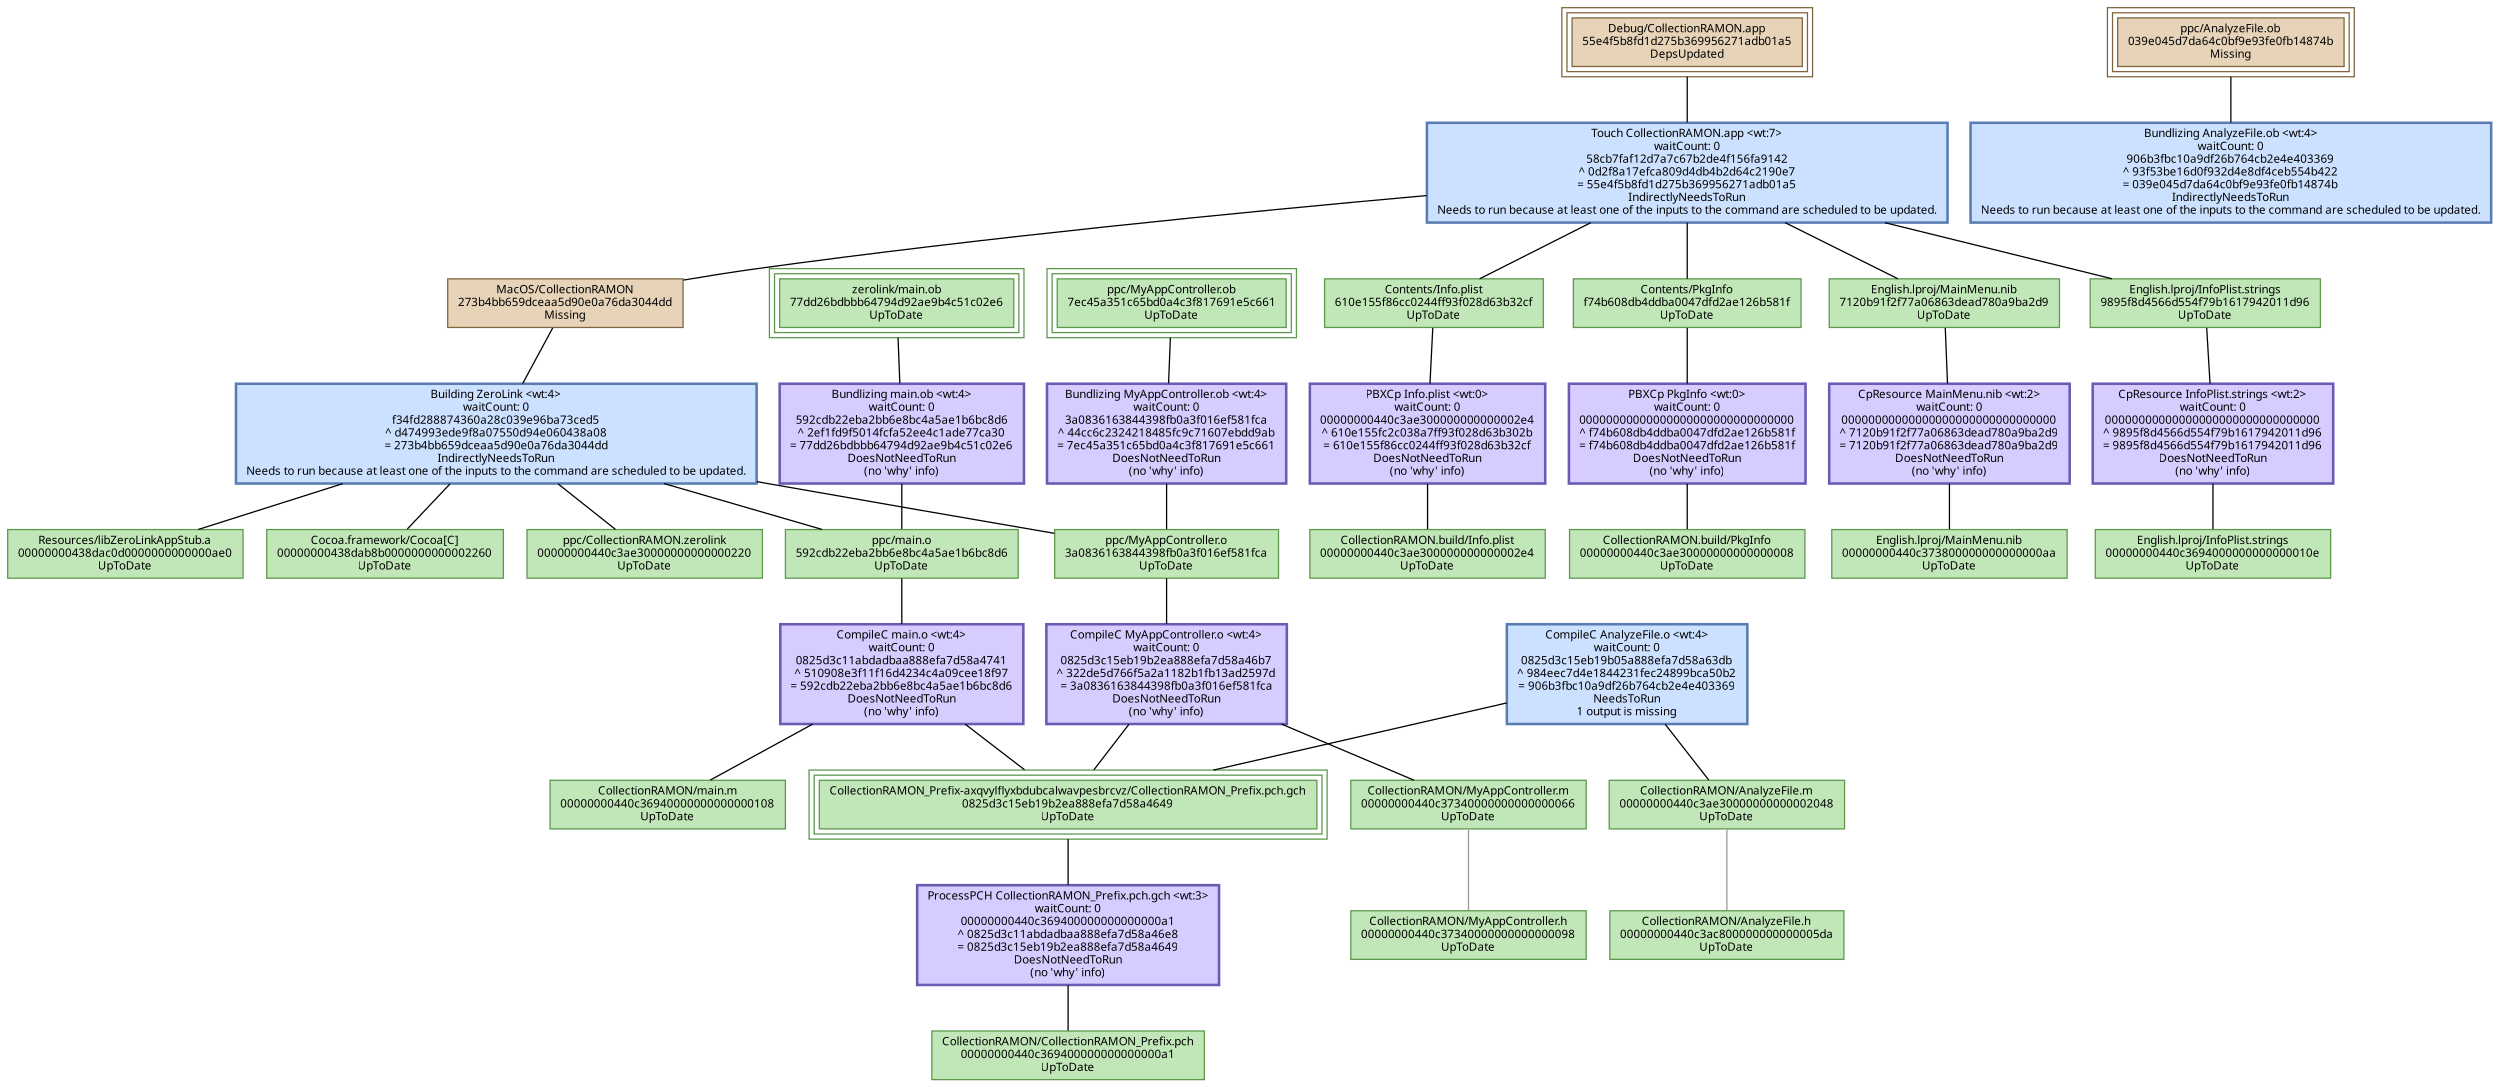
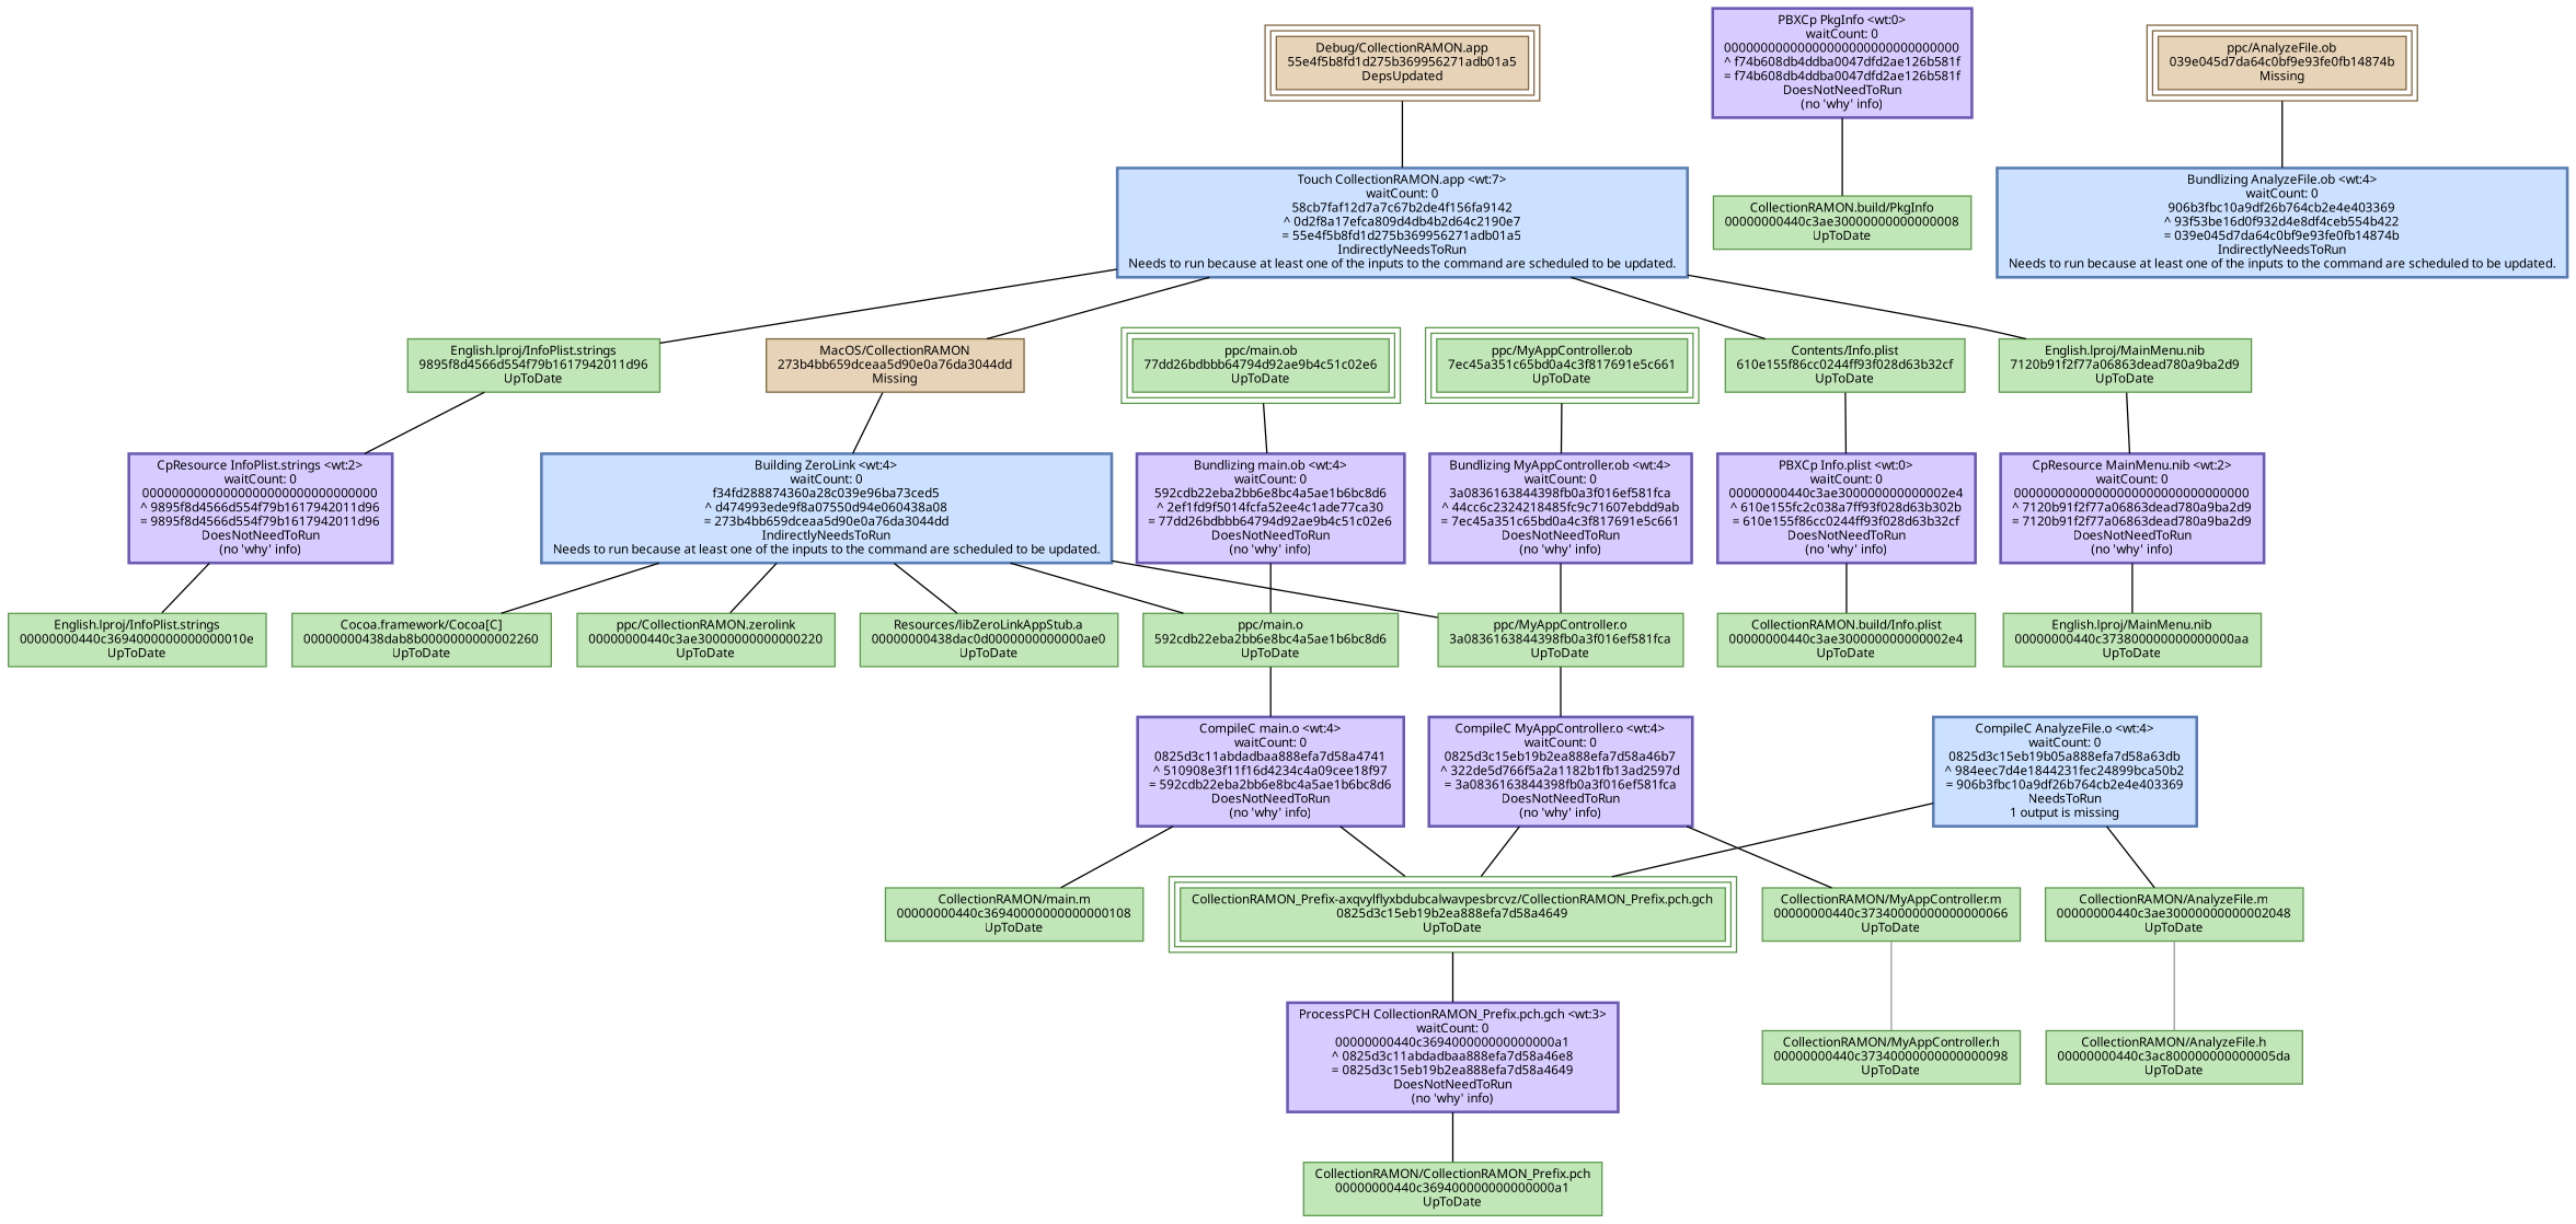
  digraph {
    concentrate=false
    node [color="0.3 0.5 0.6" fillcolor="0.3 0.2 0.9" fontname=Monaco fontsize=9 shape=box style=filled]
    edge [arrowhead=none arrowtail=normal color=black style=solid]
    n1 [color="0.1 0.5 0.5" fillcolor="0.1 0.2 0.9" label="Debug/CollectionRAMON.app\n55e4f5b8fd1d275b369956271adb01a5\nDepsUpdated" peripheries=3]
    n2 [color="0.6 0.5 0.7" fillcolor="0.6 0.2 1.0" label="Touch CollectionRAMON.app <wt:7>\nwaitCount: 0\n58cb7faf12d7a7c67b2de4f156fa9142\n^ 0d2f8a17efca809d4db4b2d64c2190e7\n= 55e4f5b8fd1d275b369956271adb01a5\nIndirectlyNeedsToRun\nNeeds to run because at least one of the inputs to the command are scheduled to be updated." style="filled,bold"]
    n3 [label="Contents/Info.plist\n610e155f86cc0244ff93f028d63b32cf\nUpToDate"]
-   n4 [label="Contents/PkgInfo\nf74b608db4ddba0047dfd2ae126b581f\nUpToDate"]
    n5 [label="English.lproj/MainMenu.nib\n7120b91f2f77a06863dead780a9ba2d9\nUpToDate"]
    n6 [label="English.lproj/InfoPlist.strings\n9895f8d4566d554f79b1617942011d96\nUpToDate"]
    n7 [color="0.1 0.5 0.5" fillcolor="0.1 0.2 0.9" label="MacOS/CollectionRAMON\n273b4bb659dceaa5d90e0a76da3044dd\nMissing"]
    n8 [color="0.7 0.5 0.7" fillcolor="0.7 0.2 1.0" label="PBXCp Info.plist <wt:0>\nwaitCount: 0\n00000000440c3ae300000000000002e4\n^ 610e155fc2c038a7ff93f028d63b302b\n= 610e155f86cc0244ff93f028d63b32cf\nDoesNotNeedToRun\n(no 'why' info)" style="filled,bold"]
    n9 [label="CollectionRAMON.build/Info.plist\n00000000440c3ae300000000000002e4\nUpToDate"]
    n10 [color="0.7 0.5 0.7" fillcolor="0.7 0.2 1.0" label="PBXCp PkgInfo <wt:0>\nwaitCount: 0\n00000000000000000000000000000000\n^ f74b608db4ddba0047dfd2ae126b581f\n= f74b608db4ddba0047dfd2ae126b581f\nDoesNotNeedToRun\n(no 'why' info)" style="filled,bold"]
    n11 [label="CollectionRAMON.build/PkgInfo\n00000000440c3ae30000000000000008\nUpToDate"]
    n12 [color="0.7 0.5 0.7" fillcolor="0.7 0.2 1.0" label="CpResource MainMenu.nib <wt:2>\nwaitCount: 0\n00000000000000000000000000000000\n^ 7120b91f2f77a06863dead780a9ba2d9\n= 7120b91f2f77a06863dead780a9ba2d9\nDoesNotNeedToRun\n(no 'why' info)" style="filled,bold"]
    n13 [label="English.lproj/MainMenu.nib\n00000000440c373800000000000000aa\nUpToDate"]
    n14 [color="0.7 0.5 0.7" fillcolor="0.7 0.2 1.0" label="CpResource InfoPlist.strings <wt:2>\nwaitCount: 0\n00000000000000000000000000000000\n^ 9895f8d4566d554f79b1617942011d96\n= 9895f8d4566d554f79b1617942011d96\nDoesNotNeedToRun\n(no 'why' info)" style="filled,bold"]
    n15 [label="English.lproj/InfoPlist.strings\n00000000440c3694000000000000010e\nUpToDate"]
    n16 [label="ppc/main.o\n592cdb22eba2bb6e8bc4a5ae1b6bc8d6\nUpToDate"]
    n17 [color="0.7 0.5 0.7" fillcolor="0.7 0.2 1.0" label="CompileC main.o <wt:4>\nwaitCount: 0\n0825d3c11abdadbaa888efa7d58a4741\n^ 510908e3f11f16d4234c4a09cee18f97\n= 592cdb22eba2bb6e8bc4a5ae1b6bc8d6\nDoesNotNeedToRun\n(no 'why' info)" style="filled,bold"]
    n18 [label="CollectionRAMON_Prefix-axqvylflyxbdubcalwavpesbrcvz/CollectionRAMON_Prefix.pch.gch\n0825d3c15eb19b2ea888efa7d58a4649\nUpToDate" peripheries=3]
    n19 [label="CollectionRAMON/main.m\n00000000440c36940000000000000108\nUpToDate"]
    n20 [label="CollectionRAMON/CollectionRAMON_Prefix.pch\n00000000440c369400000000000000a1\nUpToDate"]
    n21 [color="0.7 0.5 0.7" fillcolor="0.7 0.2 1.0" label="ProcessPCH CollectionRAMON_Prefix.pch.gch <wt:3>\nwaitCount: 0\n00000000440c369400000000000000a1\n^ 0825d3c11abdadbaa888efa7d58a46e8\n= 0825d3c15eb19b2ea888efa7d58a4649\nDoesNotNeedToRun\n(no 'why' info)" style="filled,bold"]
    n22 [label="ppc/MyAppController.o\n3a0836163844398fb0a3f016ef581fca\nUpToDate"]
    n23 [color="0.7 0.5 0.7" fillcolor="0.7 0.2 1.0" label="CompileC MyAppController.o <wt:4>\nwaitCount: 0\n0825d3c15eb19b2ea888efa7d58a46b7\n^ 322de5d766f5a2a1182b1fb13ad2597d\n= 3a0836163844398fb0a3f016ef581fca\nDoesNotNeedToRun\n(no 'why' info)" style="filled,bold"]
    n24 [label="CollectionRAMON/MyAppController.m\n00000000440c37340000000000000066\nUpToDate"]
    n25 [label="CollectionRAMON/MyAppController.h\n00000000440c37340000000000000098\nUpToDate"]
    n26 [color="0.6 0.5 0.7" fillcolor="0.6 0.2 1.0" label="CompileC AnalyzeFile.o <wt:4>\nwaitCount: 0\n0825d3c15eb19b05a888efa7d58a63db\n^ 984eec7d4e1844231fec24899bca50b2\n= 906b3fbc10a9df26b764cb2e4e403369\nNeedsToRun\n1 output is missing" style="filled,bold"]
    n27 [label="CollectionRAMON/AnalyzeFile.m\n00000000440c3ae30000000000002048\nUpToDate"]
    n28 [label="CollectionRAMON/AnalyzeFile.h\n00000000440c3ac800000000000005da\nUpToDate"]
    n29 [color="0.6 0.5 0.7" fillcolor="0.6 0.2 1.0" label="Building ZeroLink <wt:4>\nwaitCount: 0\nf34fd288874360a28c039e96ba73ced5\n^ d474993ede9f8a07550d94e060438a08\n= 273b4bb659dceaa5d90e0a76da3044dd\nIndirectlyNeedsToRun\nNeeds to run because at least one of the inputs to the command are scheduled to be updated." style="filled,bold"]
    n30 [label="Resources/libZeroLinkAppStub.a\n00000000438dac0d0000000000000ae0\nUpToDate"]
    n31 [label="Cocoa.framework/Cocoa[C]\n00000000438dab8b0000000000002260\nUpToDate"]
    n32 [label="ppc/CollectionRAMON.zerolink\n00000000440c3ae30000000000000220\nUpToDate"]
-   n33 [label="zerolink/main.ob\n77dd26bdbbb64794d92ae9b4c51c02e6\nUpToDate" peripheries=3]
+   n33 [label="ppc/main.ob\n77dd26bdbbb64794d92ae9b4c51c02e6\nUpToDate" peripheries=3]
    n34 [color="0.7 0.5 0.7" fillcolor="0.7 0.2 1.0" label="Bundlizing main.ob <wt:4>\nwaitCount: 0\n592cdb22eba2bb6e8bc4a5ae1b6bc8d6\n^ 2ef1fd9f5014fcfa52ee4c1ade77ca30\n= 77dd26bdbbb64794d92ae9b4c51c02e6\nDoesNotNeedToRun\n(no 'why' info)" style="filled,bold"]
    n35 [label="ppc/MyAppController.ob\n7ec45a351c65bd0a4c3f817691e5c661\nUpToDate" peripheries=3]
    n36 [color="0.7 0.5 0.7" fillcolor="0.7 0.2 1.0" label="Bundlizing MyAppController.ob <wt:4>\nwaitCount: 0\n3a0836163844398fb0a3f016ef581fca\n^ 44cc6c2324218485fc9c71607ebdd9ab\n= 7ec45a351c65bd0a4c3f817691e5c661\nDoesNotNeedToRun\n(no 'why' info)" style="filled,bold"]
    n37 [color="0.1 0.5 0.5" fillcolor="0.1 0.2 0.9" label="ppc/AnalyzeFile.ob\n039e045d7da64c0bf9e93fe0fb14874b\nMissing" peripheries=3]
    n38 [color="0.6 0.5 0.7" fillcolor="0.6 0.2 1.0" label="Bundlizing AnalyzeFile.ob <wt:4>\nwaitCount: 0\n906b3fbc10a9df26b764cb2e4e403369\n^ 93f53be16d0f932d4e8df4ceb554b422\n= 039e045d7da64c0bf9e93fe0fb14874b\nIndirectlyNeedsToRun\nNeeds to run because at least one of the inputs to the command are scheduled to be updated." style="filled,bold"]
    n1 -> n2
    n2 -> n3
-   n2 -> n4
    n2 -> n5
    n2 -> n6
    n2 -> n7
    n3 -> n8
-   n4 -> n10
    n5 -> n12
    n6 -> n14
    n7 -> n29
    n8 -> n9
    n10 -> n11
    n12 -> n13
    n14 -> n15
    n16 -> n17
    n17 -> n18
    n17 -> n19
    n18 -> n21
    n21 -> n20
    n22 -> n23
    n23 -> n18
    n23 -> n24
    n24 -> n25 [color=gray60]
    n26 -> n18
    n26 -> n27
    n27 -> n28 [color=gray60]
    n29 -> n16
    n29 -> n22
    n29 -> n30
    n29 -> n31
    n29 -> n32
    n33 -> n34
    n34 -> n16
    n35 -> n36
    n36 -> n22
    n37 -> n38
  }
